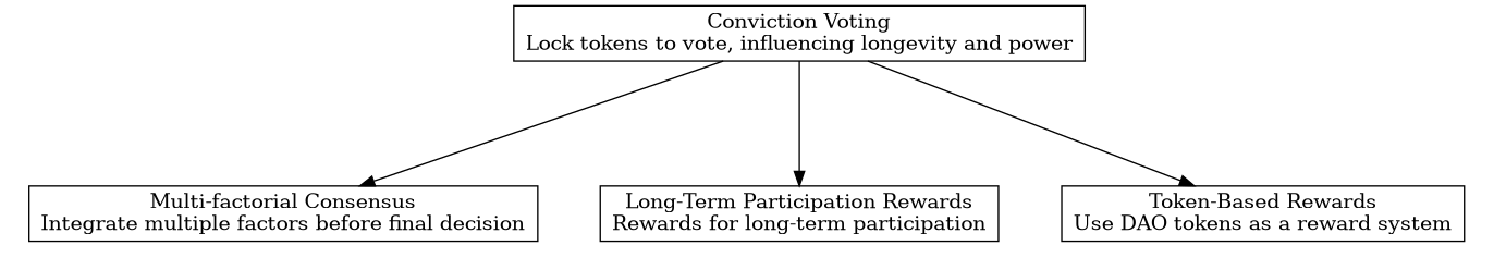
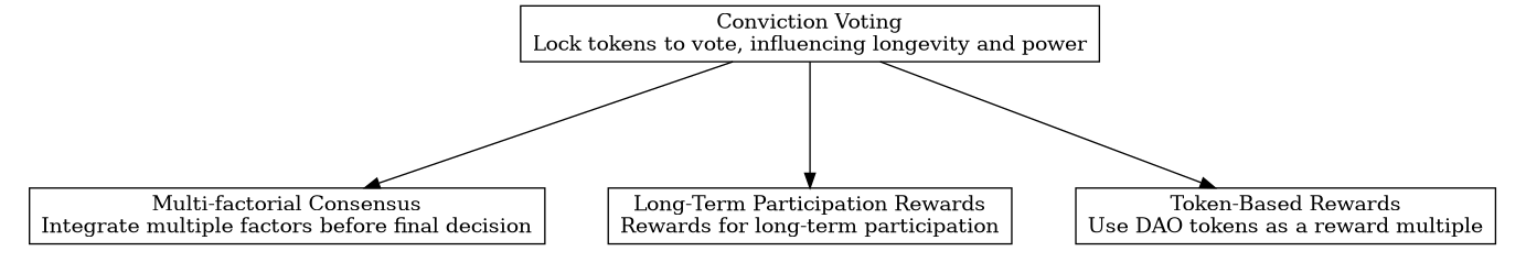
  digraph {
    nodesep=0.6
    rankdir=TB
    ranksep=1.2
    node [shape=box]
-   n1 [label="Token-Based Rewards\nUse DAO tokens as a reward system"]
+   n1 [label="Token-Based Rewards\nUse DAO tokens as a reward multiple"]
    n2 [label="Long-Term Participation Rewards\nRewards for long-term participation"]
    n3 [label="Multi-factorial Consensus\nIntegrate multiple factors before final decision"]
    n4 [label="Conviction Voting\nLock tokens to vote, influencing longevity and power"]
    subgraph cluster_1 {
      rank=min
      style=invis
      n1
      n2
      n3
    }
    n4 -> n1
    n4 -> n2
    n4 -> n3
  }
